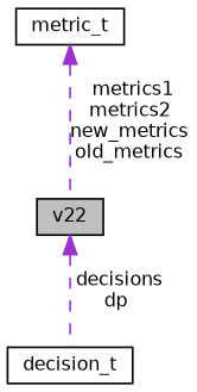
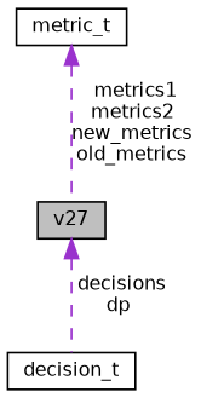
  digraph {
    node [color=black fillcolor=white fontname=Helvetica fontsize=10 shape=record style=filled]
    edge [color=darkorchid3 dir=back fontname=Helvetica fontsize=10 labelfontname=Helvetica labelfontsize=10 style=dashed]
-   n1 [fillcolor=grey75 fontcolor=black height=0.2 label=v22 width=0.4]
+   n1 [fillcolor=grey75 fontcolor=black height=0.2 label=v27 width=0.4]
    n2 [height=0.2 label=decision_t width=0.4]
    n3 [height=0.2 label=metric_t width=0.4]
    n1 -> n2 [label=" decisions\ndp"]
    n3 -> n1 [label=" metrics1\nmetrics2\nnew_metrics\nold_metrics"]
  }
